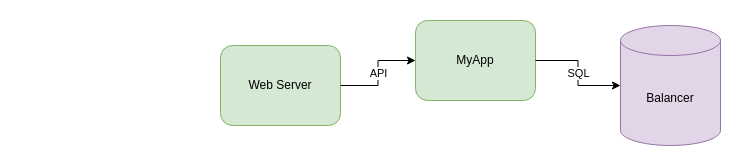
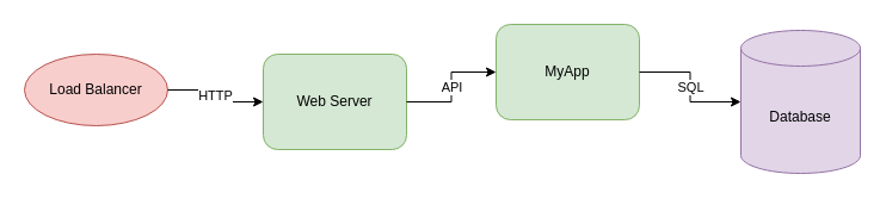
  <mxCell id="0" />
  <mxCell id="1" parent="0" />
+ <mxCell id="2" value="Load Balancer" style="ellipse;whiteSpace=wrap;html=1;fillColor=#f8cecc;strokeColor=#b85450;" vertex="1" parent="1"><mxGeometry x="20" y="45" width="120" height="60" as="geometry" /></mxCell>
  <mxCell id="3" value="Web Server" style="rounded=1;whiteSpace=wrap;html=1;fillColor=#d5e8d4;strokeColor=#82b366;" vertex="1" parent="1"><mxGeometry x="220" y="45" width="120" height="80" as="geometry" /></mxCell>
  <mxCell id="4" value="MyApp" style="rounded=1;whiteSpace=wrap;html=1;fillColor=#d5e8d4;strokeColor=#82b366;" vertex="1" parent="1"><mxGeometry x="415" y="20" width="120" height="80" as="geometry" /></mxCell>
- <mxCell id="5" value="Balancer" style="shape=cylinder3;whiteSpace=wrap;html=1;boundedLbl=1;backgroundOutline=1;size=15;fillColor=#e1d5e7;strokeColor=#9673a6;" vertex="1" parent="1"><mxGeometry x="620" y="25" width="100" height="120" as="geometry" /></mxCell>
+ <mxCell id="5" value="Database" style="shape=cylinder3;whiteSpace=wrap;html=1;boundedLbl=1;backgroundOutline=1;size=15;fillColor=#e1d5e7;strokeColor=#9673a6;" vertex="1" parent="1"><mxGeometry x="620" y="25" width="100" height="120" as="geometry" /></mxCell>
+ <mxCell id="6" value="HTTP" style="edgeStyle=orthogonalEdgeStyle;rounded=0;orthogonalLoop=1;jettySize=auto;html=1;" edge="1" parent="1" source="2" target="3"><mxGeometry relative="1" as="geometry" /></mxCell>
  <mxCell id="7" value="API" style="edgeStyle=orthogonalEdgeStyle;rounded=0;orthogonalLoop=1;jettySize=auto;html=1;" edge="1" parent="1" source="3" target="4"><mxGeometry relative="1" as="geometry" /></mxCell>
  <mxCell id="8" value="SQL" style="edgeStyle=orthogonalEdgeStyle;rounded=0;orthogonalLoop=1;jettySize=auto;html=1;" edge="1" parent="1" source="4" target="5"><mxGeometry relative="1" as="geometry" /></mxCell>
